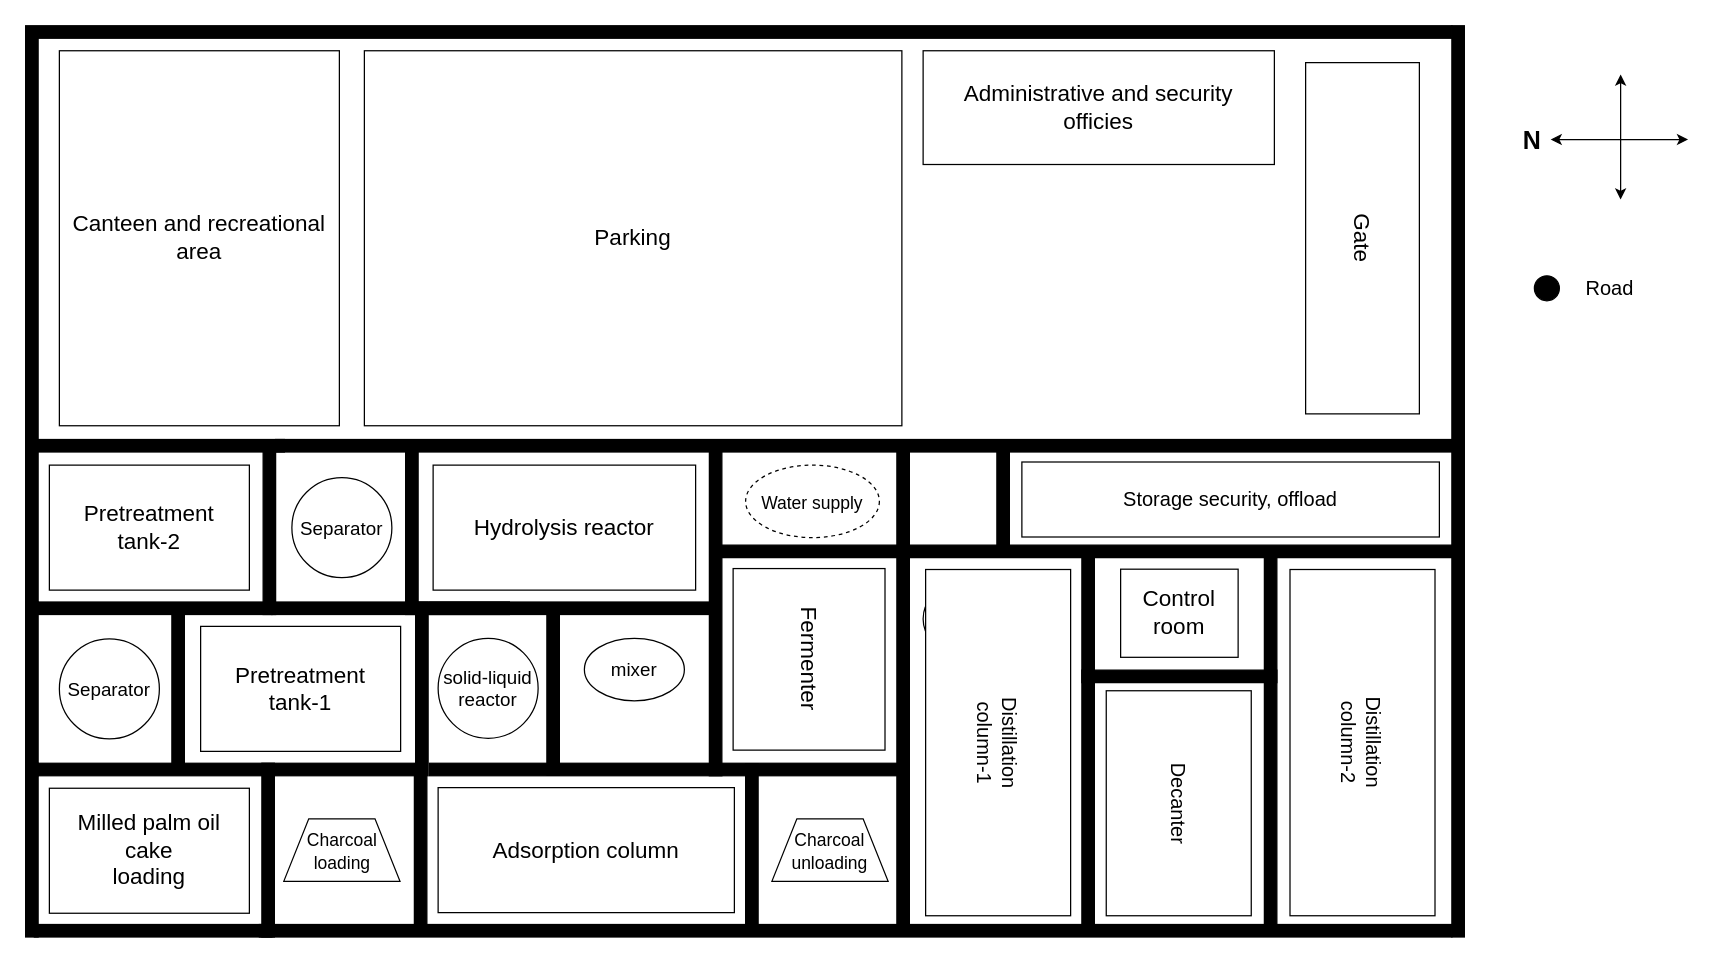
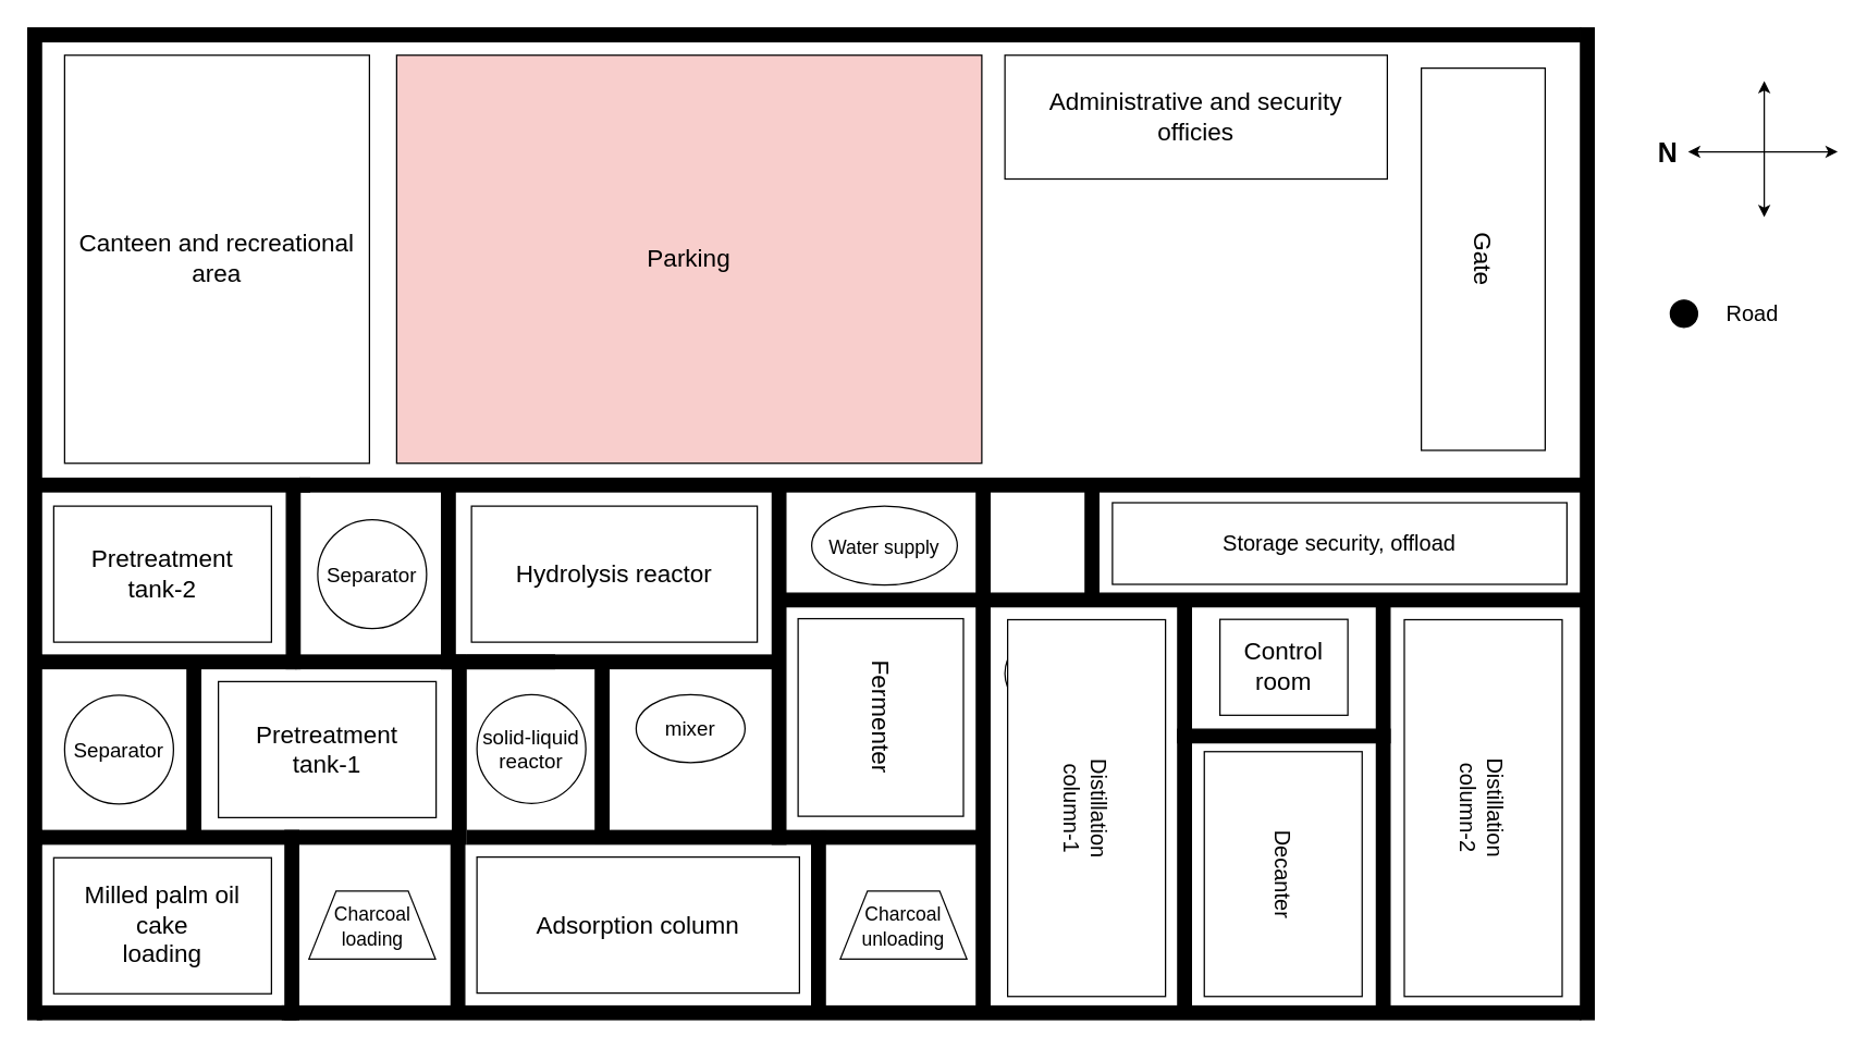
  <mxCell id="0" />
  <mxCell id="1" parent="0" />
  <mxCell id="2" value="&lt;font style=&quot;font-size: 18px&quot;&gt;Milled palm oil&lt;br&gt;cake&lt;br&gt;loading&lt;/font&gt;" style="rounded=0;whiteSpace=wrap;html=1;rotation=0;" vertex="1" parent="1"><mxGeometry x="39" y="630" width="160" height="100" as="geometry" /></mxCell>
  <mxCell id="3" value="" style="verticalLabelPosition=bottom;html=1;verticalAlign=top;align=center;shape=mxgraph.floorplan.wall;fillColor=#000000;fontSize=18;" vertex="1" parent="1"><mxGeometry x="27" y="739" width="190" height="10" as="geometry" /></mxCell>
  <mxCell id="4" value="" style="verticalLabelPosition=bottom;html=1;verticalAlign=top;align=center;shape=mxgraph.floorplan.wall;fillColor=#000000;direction=south;fontSize=18;" vertex="1" parent="1"><mxGeometry x="209" y="610" width="10" height="139" as="geometry" /></mxCell>
  <mxCell id="5" value="" style="verticalLabelPosition=bottom;html=1;verticalAlign=top;align=center;shape=mxgraph.floorplan.wall;fillColor=#000000;fontSize=18;" vertex="1" parent="1"><mxGeometry x="27" y="610" width="310" height="10" as="geometry" /></mxCell>
  <mxCell id="6" value="" style="verticalLabelPosition=bottom;html=1;verticalAlign=top;align=center;shape=mxgraph.floorplan.wall;fillColor=#000000;direction=south;fontSize=18;" vertex="1" parent="1"><mxGeometry x="20" y="610" width="10" height="139" as="geometry" /></mxCell>
  <mxCell id="7" value="&lt;span style=&quot;font-size: 18px&quot;&gt;Pretreatment&lt;br&gt;tank-1&lt;/span&gt;" style="rounded=0;whiteSpace=wrap;html=1;rotation=0;" vertex="1" parent="1"><mxGeometry x="160" y="500.5" width="160" height="100" as="geometry" /></mxCell>
  <mxCell id="8" value="" style="verticalLabelPosition=bottom;html=1;verticalAlign=top;align=center;shape=mxgraph.floorplan.wall;fillColor=#000000;direction=south;fontSize=18;" vertex="1" parent="1"><mxGeometry x="137" y="490" width="10" height="120.5" as="geometry" /></mxCell>
  <mxCell id="9" value="" style="verticalLabelPosition=bottom;html=1;verticalAlign=top;align=center;shape=mxgraph.floorplan.wall;fillColor=#000000;fontSize=18;" vertex="1" parent="1"><mxGeometry x="27" y="481" width="190" height="10" as="geometry" /></mxCell>
  <mxCell id="10" value="" style="verticalLabelPosition=bottom;html=1;verticalAlign=top;align=center;shape=mxgraph.floorplan.wall;fillColor=#000000;direction=south;fontSize=18;" vertex="1" parent="1"><mxGeometry x="20" y="481" width="10" height="139" as="geometry" /></mxCell>
  <mxCell id="11" value="" style="verticalLabelPosition=bottom;html=1;verticalAlign=top;align=center;shape=mxgraph.floorplan.wall;fillColor=#000000;fontSize=18;" vertex="1" parent="1"><mxGeometry x="343" y="610" width="384" height="10" as="geometry" /></mxCell>
  <mxCell id="12" value="&lt;span style=&quot;font-size: 18px&quot;&gt;Pretreatment&lt;br&gt;tank-2&lt;/span&gt;" style="rounded=0;whiteSpace=wrap;html=1;rotation=0;" vertex="1" parent="1"><mxGeometry x="39" y="371.5" width="160" height="100" as="geometry" /></mxCell>
  <mxCell id="13" value="" style="verticalLabelPosition=bottom;html=1;verticalAlign=top;align=center;shape=mxgraph.floorplan.wall;fillColor=#000000;direction=south;fontSize=18;" vertex="1" parent="1"><mxGeometry x="567" y="360" width="10" height="260" as="geometry" /></mxCell>
  <mxCell id="14" value="" style="verticalLabelPosition=bottom;html=1;verticalAlign=top;align=center;shape=mxgraph.floorplan.wall;fillColor=#000000;fontSize=18;" vertex="1" parent="1"><mxGeometry x="343" y="481" width="224" height="10" as="geometry" /></mxCell>
  <mxCell id="15" value="" style="verticalLabelPosition=bottom;html=1;verticalAlign=top;align=center;shape=mxgraph.floorplan.wall;fillColor=#000000;fontSize=18;" vertex="1" parent="1"><mxGeometry x="27" y="351" width="200" height="10" as="geometry" /></mxCell>
  <mxCell id="16" value="" style="verticalLabelPosition=bottom;html=1;verticalAlign=top;align=center;shape=mxgraph.floorplan.wall;fillColor=#000000;direction=south;fontSize=18;" vertex="1" parent="1"><mxGeometry x="20" y="30" width="10" height="460" as="geometry" /></mxCell>
  <mxCell id="17" value="" style="verticalLabelPosition=bottom;html=1;verticalAlign=top;align=center;shape=mxgraph.floorplan.wall;fillColor=#000000;direction=south;fontSize=18;" vertex="1" parent="1"><mxGeometry x="210" y="352" width="10" height="139" as="geometry" /></mxCell>
  <mxCell id="18" value="" style="verticalLabelPosition=bottom;html=1;verticalAlign=top;align=center;shape=mxgraph.floorplan.wall;fillColor=#000000;fontSize=18;" vertex="1" parent="1"><mxGeometry x="220" y="351" width="951" height="10" as="geometry" /></mxCell>
  <mxCell id="19" value="&lt;span style=&quot;font-size: 18px&quot;&gt;Hydrolysis reactor&lt;/span&gt;" style="rounded=0;whiteSpace=wrap;html=1;rotation=0;" vertex="1" parent="1"><mxGeometry x="346" y="371.5" width="210" height="100" as="geometry" /></mxCell>
  <mxCell id="20" value="&lt;font style=&quot;font-size: 15px&quot;&gt;Separator&lt;/font&gt;" style="ellipse;whiteSpace=wrap;html=1;aspect=fixed;fontSize=18;" vertex="1" parent="1"><mxGeometry x="47" y="510.5" width="80" height="80" as="geometry" /></mxCell>
  <mxCell id="21" value="" style="verticalLabelPosition=bottom;html=1;verticalAlign=top;align=center;shape=mxgraph.floorplan.wall;fillColor=#000000;fontSize=18;" vertex="1" parent="1"><mxGeometry x="217" y="481" width="190" height="10" as="geometry" /></mxCell>
  <mxCell id="22" value="" style="verticalLabelPosition=bottom;html=1;verticalAlign=top;align=center;shape=mxgraph.floorplan.wall;fillColor=#000000;direction=south;fontSize=18;" vertex="1" parent="1"><mxGeometry x="332" y="481" width="10" height="139" as="geometry" /></mxCell>
  <mxCell id="23" value="&lt;font style=&quot;font-size: 15px&quot;&gt;Separator&lt;/font&gt;" style="ellipse;whiteSpace=wrap;html=1;aspect=fixed;fontSize=18;" vertex="1" parent="1"><mxGeometry x="233" y="381.5" width="80" height="80" as="geometry" /></mxCell>
  <mxCell id="24" value="" style="verticalLabelPosition=bottom;html=1;verticalAlign=top;align=center;shape=mxgraph.floorplan.wall;fillColor=#000000;direction=south;fontSize=18;" vertex="1" parent="1"><mxGeometry x="324" y="352" width="10" height="139" as="geometry" /></mxCell>
  <mxCell id="25" value="solid-liquid&lt;br&gt;reactor" style="ellipse;whiteSpace=wrap;html=1;aspect=fixed;fontSize=15;" vertex="1" parent="1"><mxGeometry x="350" y="510" width="80" height="80" as="geometry" /></mxCell>
  <mxCell id="26" value="" style="verticalLabelPosition=bottom;html=1;verticalAlign=top;align=center;shape=mxgraph.floorplan.wall;fillColor=#000000;direction=south;fontSize=18;" vertex="1" parent="1"><mxGeometry x="437" y="490" width="10" height="129.5" as="geometry" /></mxCell>
  <mxCell id="27" value="&lt;span style=&quot;font-size: 18px&quot;&gt;Adsorption column&lt;/span&gt;" style="rounded=0;whiteSpace=wrap;html=1;rotation=0;" vertex="1" parent="1"><mxGeometry x="350" y="629.5" width="237" height="100" as="geometry" /></mxCell>
  <mxCell id="28" value="" style="verticalLabelPosition=bottom;html=1;verticalAlign=top;align=center;shape=mxgraph.floorplan.wall;fillColor=#000000;fontSize=18;" vertex="1" parent="1"><mxGeometry x="207" y="739" width="954" height="10" as="geometry" /></mxCell>
  <mxCell id="29" value="" style="verticalLabelPosition=bottom;html=1;verticalAlign=top;align=center;shape=mxgraph.floorplan.wall;fillColor=#000000;direction=south;fontSize=18;" vertex="1" parent="1"><mxGeometry x="331" y="610.5" width="10" height="129.5" as="geometry" /></mxCell>
  <mxCell id="30" value="" style="verticalLabelPosition=bottom;html=1;verticalAlign=top;align=center;shape=mxgraph.floorplan.wall;fillColor=#000000;direction=south;fontSize=18;" vertex="1" parent="1"><mxGeometry x="596" y="610.5" width="10" height="129.5" as="geometry" /></mxCell>
  <mxCell id="31" value="&lt;font style=&quot;font-size: 14px&quot;&gt;Charcoal&lt;br&gt;loading&lt;/font&gt;" style="shape=trapezoid;perimeter=trapezoidPerimeter;whiteSpace=wrap;html=1;fixedSize=1;fontSize=15;" vertex="1" parent="1"><mxGeometry x="226.5" y="654.5" width="93" height="50" as="geometry" /></mxCell>
  <mxCell id="32" value="&lt;font style=&quot;font-size: 14px&quot;&gt;Charcoal&lt;br&gt;unloading&lt;br&gt;&lt;/font&gt;" style="shape=trapezoid;perimeter=trapezoidPerimeter;whiteSpace=wrap;html=1;fixedSize=1;fontSize=15;" vertex="1" parent="1"><mxGeometry x="617" y="654.5" width="93" height="50" as="geometry" /></mxCell>
  <mxCell id="33" value="" style="verticalLabelPosition=bottom;html=1;verticalAlign=top;align=center;shape=mxgraph.floorplan.wall;fillColor=#000000;direction=south;fontSize=18;" vertex="1" parent="1"><mxGeometry x="717" y="360" width="10" height="388.5" as="geometry" /></mxCell>
  <mxCell id="34" value="mixer" style="ellipse;whiteSpace=wrap;html=1;aspect=fixed;fontSize=15;" vertex="1" parent="1"><mxGeometry x="467" y="510" width="80" height="50" as="geometry" /></mxCell>
  <mxCell id="35" value="&lt;font style=&quot;font-size: 18px&quot;&gt;Fermenter&lt;/font&gt;" style="rounded=0;whiteSpace=wrap;html=1;fontSize=14;rotation=90;" vertex="1" parent="1"><mxGeometry x="574.13" y="466.12" width="145.25" height="121.5" as="geometry" /></mxCell>
- <mxCell id="36" value="&lt;font style=&quot;font-size: 14px&quot;&gt;Water supply&lt;/font&gt;" style="ellipse;whiteSpace=wrap;html=1;fontSize=18;dashed=1;" vertex="1" parent="1"><mxGeometry x="596" y="371.5" width="107" height="58" as="geometry" /></mxCell>
+ <mxCell id="36" value="&lt;font style=&quot;font-size: 14px&quot;&gt;Water supply&lt;/font&gt;" style="ellipse;whiteSpace=wrap;html=1;fontSize=18;" vertex="1" parent="1"><mxGeometry x="596" y="371.5" width="107" height="58" as="geometry" /></mxCell>
  <mxCell id="37" value="" style="verticalLabelPosition=bottom;html=1;verticalAlign=top;align=center;shape=mxgraph.floorplan.wall;fillColor=#000000;fontSize=18;" vertex="1" parent="1"><mxGeometry x="568.5" y="435.5" width="602.5" height="10" as="geometry" /></mxCell>
  <mxCell id="38" value="filter" style="ellipse;whiteSpace=wrap;html=1;aspect=fixed;fontSize=14;" vertex="1" parent="1"><mxGeometry x="738" y="469" width="51" height="51" as="geometry" /></mxCell>
  <mxCell id="39" value="" style="verticalLabelPosition=bottom;html=1;verticalAlign=top;align=center;shape=mxgraph.floorplan.wall;fillColor=#000000;direction=south;fontSize=18;" vertex="1" parent="1"><mxGeometry x="797" y="352" width="10" height="88" as="geometry" /></mxCell>
  <mxCell id="40" value="&lt;font style=&quot;font-size: 16px&quot;&gt;Distillation&lt;br&gt;column-1&lt;/font&gt;" style="rounded=0;whiteSpace=wrap;html=1;fontSize=14;rotation=90;" vertex="1" parent="1"><mxGeometry x="659.5" y="535.5" width="277" height="116" as="geometry" /></mxCell>
  <mxCell id="41" value="&lt;span style=&quot;font-size: 16px&quot;&gt;Decanter&lt;/span&gt;" style="rounded=0;whiteSpace=wrap;html=1;fontSize=14;rotation=90;" vertex="1" parent="1"><mxGeometry x="852.5" y="584" width="180" height="116" as="geometry" /></mxCell>
  <mxCell id="42" value="&lt;font style=&quot;font-size: 16px&quot;&gt;Distillation&lt;br&gt;column-2&lt;/font&gt;" style="rounded=0;whiteSpace=wrap;html=1;fontSize=14;rotation=90;" vertex="1" parent="1"><mxGeometry x="951" y="535.5" width="277" height="116" as="geometry" /></mxCell>
  <mxCell id="43" value="" style="verticalLabelPosition=bottom;html=1;verticalAlign=top;align=center;shape=mxgraph.floorplan.wall;fillColor=#000000;direction=south;fontSize=18;" vertex="1" parent="1"><mxGeometry x="1161" y="20" width="10" height="729" as="geometry" /></mxCell>
  <mxCell id="44" value="" style="verticalLabelPosition=bottom;html=1;verticalAlign=top;align=center;shape=mxgraph.floorplan.wall;fillColor=#000000;direction=south;fontSize=18;" vertex="1" parent="1"><mxGeometry x="1011" y="440" width="10" height="308" as="geometry" /></mxCell>
  <mxCell id="45" value="" style="verticalLabelPosition=bottom;html=1;verticalAlign=top;align=center;shape=mxgraph.floorplan.wall;fillColor=#000000;direction=south;fontSize=18;" vertex="1" parent="1"><mxGeometry x="865" y="440" width="10" height="308" as="geometry" /></mxCell>
  <mxCell id="46" value="Storage security, offload" style="rounded=0;whiteSpace=wrap;html=1;fontSize=16;" vertex="1" parent="1"><mxGeometry x="817" y="369" width="334" height="60" as="geometry" /></mxCell>
  <mxCell id="47" value="" style="verticalLabelPosition=bottom;html=1;verticalAlign=top;align=center;shape=mxgraph.floorplan.wall;fillColor=#000000;fontSize=18;" vertex="1" parent="1"><mxGeometry x="20" y="20" width="1141" height="10" as="geometry" /></mxCell>
  <mxCell id="48" value="&lt;span style=&quot;font-size: 18px&quot;&gt;Canteen and recreational area&lt;/span&gt;" style="rounded=0;whiteSpace=wrap;html=1;rotation=0;" vertex="1" parent="1"><mxGeometry x="47" y="40" width="224" height="300" as="geometry" /></mxCell>
- <mxCell id="49" value="&lt;span style=&quot;font-size: 18px&quot;&gt;Parking&lt;/span&gt;" style="rounded=0;whiteSpace=wrap;html=1;rotation=0;" vertex="1" parent="1"><mxGeometry x="291" y="40" width="430" height="300" as="geometry" /></mxCell>
+ <mxCell id="49" value="&lt;span style=&quot;font-size: 18px&quot;&gt;Parking&lt;/span&gt;" style="rounded=0;whiteSpace=wrap;html=1;rotation=0;fillColor=#f8cecc;" vertex="1" parent="1"><mxGeometry x="291" y="40" width="430" height="300" as="geometry" /></mxCell>
  <mxCell id="50" value="" style="verticalLabelPosition=bottom;html=1;verticalAlign=top;align=center;shape=mxgraph.floorplan.wall;fillColor=#000000;fontSize=18;" vertex="1" parent="1"><mxGeometry x="865" y="535.5" width="156" height="10" as="geometry" /></mxCell>
  <mxCell id="51" value="&lt;span style=&quot;font-size: 18px&quot;&gt;Control room&lt;/span&gt;" style="rounded=0;whiteSpace=wrap;html=1;rotation=0;" vertex="1" parent="1"><mxGeometry x="896" y="454.75" width="94" height="70.5" as="geometry" /></mxCell>
  <mxCell id="52" value="&lt;span style=&quot;font-size: 18px&quot;&gt;Administrative and security&lt;br&gt;officies&lt;br&gt;&lt;/span&gt;" style="rounded=0;whiteSpace=wrap;html=1;rotation=0;" vertex="1" parent="1"><mxGeometry x="738" y="40" width="281" height="91" as="geometry" /></mxCell>
  <mxCell id="53" value="&lt;span style=&quot;font-size: 18px&quot;&gt;Gate&lt;br&gt;&lt;/span&gt;" style="rounded=0;whiteSpace=wrap;html=1;rotation=90;" vertex="1" parent="1"><mxGeometry x="949" y="144.5" width="281" height="91" as="geometry" /></mxCell>
  <mxCell id="54" value="" style="ellipse;whiteSpace=wrap;html=1;aspect=fixed;fontSize=16;fillColor=#000000;" vertex="1" parent="1"><mxGeometry x="1227" y="220" width="20" height="20" as="geometry" /></mxCell>
  <mxCell id="55" value="Road" style="text;html=1;align=center;verticalAlign=middle;resizable=0;points=[];autosize=1;strokeColor=none;fillColor=none;fontSize=16;" vertex="1" parent="1"><mxGeometry x="1262" y="220" width="50" height="20" as="geometry" /></mxCell>
  <mxCell id="56" value="" style="endArrow=classic;startArrow=classic;html=1;rounded=0;fontSize=16;" edge="1" parent="1"><mxGeometry width="50" height="50" relative="1" as="geometry"><mxPoint x="1240" y="111" as="sourcePoint" /><mxPoint x="1350" y="111" as="targetPoint" /></mxGeometry></mxCell>
  <mxCell id="57" value="" style="endArrow=classic;startArrow=classic;html=1;rounded=0;fontSize=16;" edge="1" parent="1"><mxGeometry width="50" height="50" relative="1" as="geometry"><mxPoint x="1296" y="59" as="sourcePoint" /><mxPoint x="1296" y="159" as="targetPoint" /></mxGeometry></mxCell>
  <mxCell id="58" value="&lt;b&gt;&lt;font style=&quot;font-size: 20px&quot;&gt;N&lt;/font&gt;&lt;/b&gt;" style="text;html=1;align=center;verticalAlign=middle;resizable=0;points=[];autosize=1;strokeColor=none;fillColor=none;fontSize=16;" vertex="1" parent="1"><mxGeometry x="1210" y="96" width="30" height="30" as="geometry" /></mxCell>
